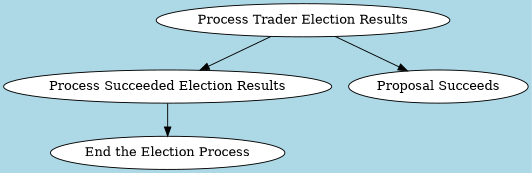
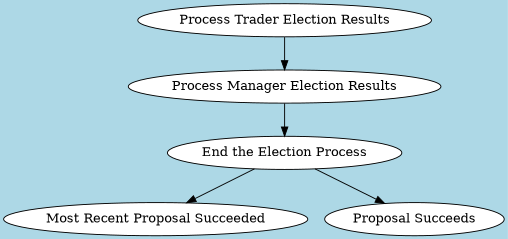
  digraph {
    bgcolor=lightblue
    concentrate=false
    splines=true
    node [fillcolor=white shape=oval style=filled]
    "Process Trader Election Results"
-   "Process Manager Election Results" [label="Process Succeeded Election Results"]
+   "Process Manager Election Results"
    "End the Election Process"
+   "Most Recent Proposal Succeeded"
    "Proposal Succeeds"
    "Process Trader Election Results" -> "Process Manager Election Results"
    "Process Manager Election Results" -> "End the Election Process"
-   "Process Trader Election Results" -> "Proposal Succeeds"
+   "End the Election Process" -> "Most Recent Proposal Succeeded"
+   "End the Election Process" -> "Proposal Succeeds"
  }
